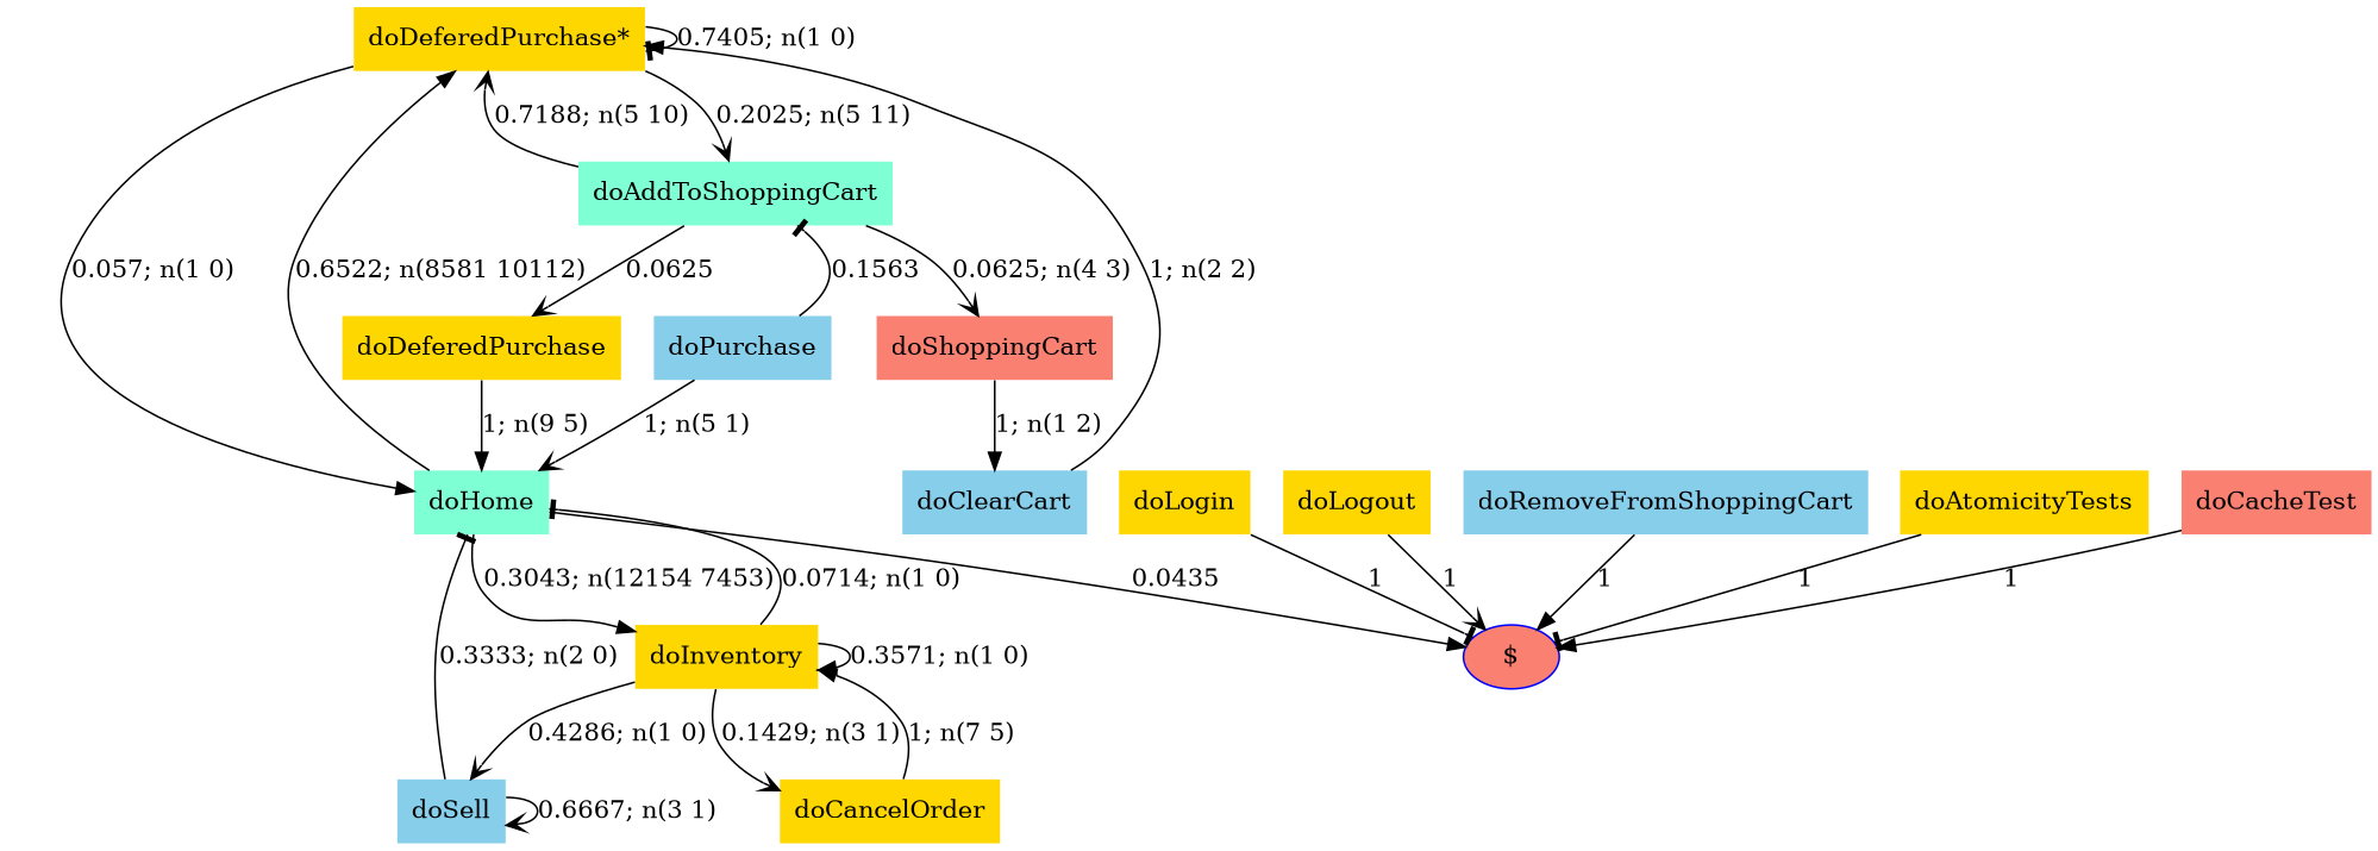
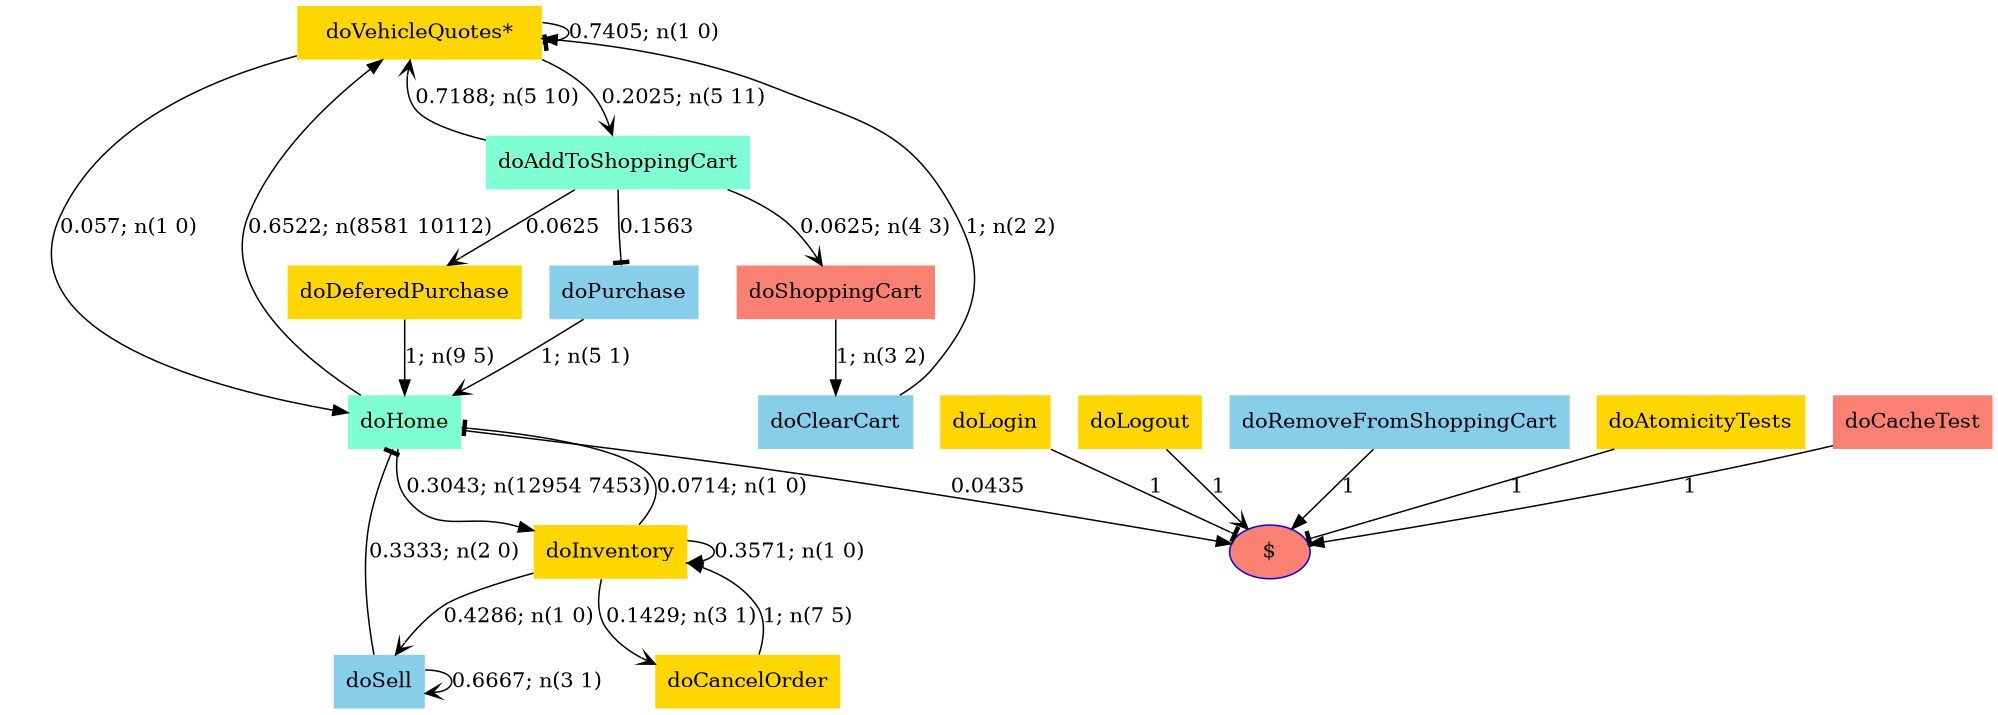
  digraph {
    node [color=darkorange fillcolor=gold shape=none style=filled]
    edge [arrowhead=normal style=solid]
-   n1 [label="doDeferedPurchase*"]
+   n1 [label="doVehicleQuotes*"]
    n2 [color=darkgreen fillcolor=aquamarine label=doAddToShoppingCart]
    n3 [color=darkgreen fillcolor=aquamarine label=doHome]
    n4 [label=doDeferedPurchase]
    n5 [fillcolor=salmon label=doShoppingCart]
    n6 [color=deeppink fillcolor=skyblue label=doPurchase]
    "$" [color=blue fillcolor=salmon shape=""]
    n8 [color=blue label=doInventory]
    n9 [color=blue label=doAtomicityTests]
    n10 [color=blue fillcolor=salmon label=doCacheTest]
    n11 [label=doLogin]
    n12 [color=darkgreen fillcolor=skyblue label=doClearCart]
    n13 [color=darkgreen fillcolor=skyblue label=doSell]
    n14 [label=doCancelOrder]
    n15 [color=deeppink label=doLogout]
    n16 [color=deeppink fillcolor=skyblue label=doRemoveFromShoppingCart]
    n1 -> n1 [arrowhead=tee label="0.7405; n(1 0)"]
    n1 -> n2 [arrowhead=vee label="0.2025; n(5 11)"]
    n1 -> n3 [label="0.057; n(1 0)"]
    n2 -> n1 [arrowhead=vee label="0.7188; n(5 10)"]
    n2 -> n4 [arrowhead=vee label=0.0625]
    n2 -> n5 [arrowhead=vee label="0.0625; n(4 3)"]
-   n6 -> n2 [arrowhead=tee label=0.1563]
+   n2 -> n6 [arrowhead=tee label=0.1563]
    n3 -> n1 [label="0.6522; n(8581 10112)"]
    n3 -> "$" [label=0.0435]
-   n3 -> n8 [label="0.3043; n(12154 7453)"]
+   n3 -> n8 [label="0.3043; n(12954 7453)"]
    n4 -> n3 [label="1; n(9 5)"]
-   n5 -> n12 [label="1; n(1 2)"]
+   n5 -> n12 [label="1; n(3 2)"]
    n6 -> n3 [arrowhead=vee label="1; n(5 1)"]
    n8 -> n3 [arrowhead=tee label="0.0714; n(1 0)"]
    n8 -> n8 [label="0.3571; n(1 0)"]
    n8 -> n13 [arrowhead=vee label="0.4286; n(1 0)"]
    n8 -> n14 [arrowhead=vee label="0.1429; n(3 1)"]
    n9 -> "$" [arrowhead=tee label=1]
    n10 -> "$" [label=1]
    n11 -> "$" [arrowhead=tee label=1]
    n12 -> n1 [label="1; n(2 2)"]
    n13 -> n3 [arrowhead=tee label="0.3333; n(2 0)"]
    n13 -> n13 [arrowhead=vee label="0.6667; n(3 1)"]
    n14 -> n8 [label="1; n(7 5)"]
    n15 -> "$" [arrowhead=vee label=1]
    n16 -> "$" [label=1]
  }
